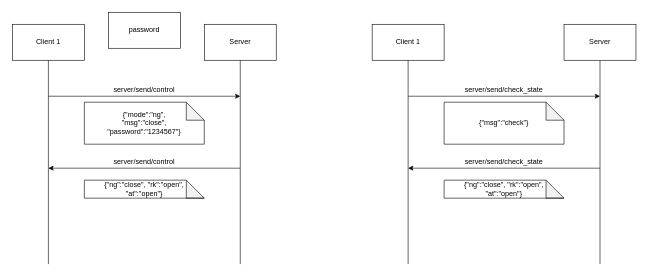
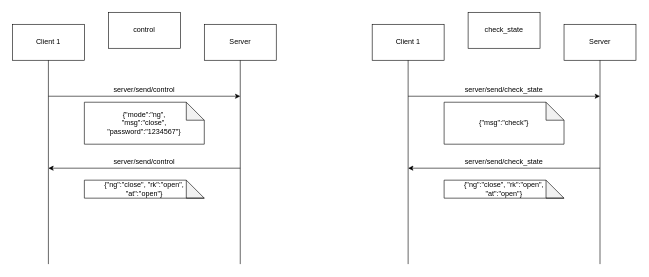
  <mxCell id="0" />
  <mxCell id="1" parent="0" />
  <mxCell id="2" value="Client 1" style="rounded=0;whiteSpace=wrap;html=1;" vertex="1" parent="1"><mxGeometry x="20" y="40" width="120" height="60" as="geometry" /></mxCell>
  <mxCell id="3" value="Server" style="rounded=0;whiteSpace=wrap;html=1;" vertex="1" parent="1"><mxGeometry x="340" y="40" width="120" height="60" as="geometry" /></mxCell>
  <mxCell id="4" value="" style="endArrow=none;html=1;entryX=0.5;entryY=1;entryDx=0;entryDy=0;" edge="1" parent="1" target="2"><mxGeometry width="50" height="50" relative="1" as="geometry"><mxPoint x="80" y="440" as="sourcePoint" /><mxPoint x="400" y="180" as="targetPoint" /></mxGeometry></mxCell>
  <mxCell id="5" value="" style="endArrow=none;html=1;entryX=0.5;entryY=1;entryDx=0;entryDy=0;" edge="1" parent="1" target="3"><mxGeometry width="50" height="50" relative="1" as="geometry"><mxPoint x="400" y="440" as="sourcePoint" /><mxPoint x="400" y="180" as="targetPoint" /></mxGeometry></mxCell>
  <mxCell id="6" value="" style="endArrow=classic;html=1;" edge="1" parent="1"><mxGeometry width="50" height="50" relative="1" as="geometry"><mxPoint x="80" y="160" as="sourcePoint" /><mxPoint x="400" y="160" as="targetPoint" /></mxGeometry></mxCell>
  <mxCell id="7" value="server/send/control" style="text;html=1;strokeColor=none;fillColor=none;align=center;verticalAlign=middle;whiteSpace=wrap;rounded=0;" vertex="1" parent="1"><mxGeometry x="115" y="140" width="250" height="20" as="geometry" /></mxCell>
  <mxCell id="8" value="{&quot;mode&quot;:&quot;ng&quot;,&lt;br&gt;&quot;msg&quot;:&quot;close&quot;,&lt;br&gt;&quot;password&quot;:&quot;1234567&quot;}" style="shape=note;whiteSpace=wrap;html=1;backgroundOutline=1;darkOpacity=0.05;" vertex="1" parent="1"><mxGeometry x="140" y="170" width="200" height="70" as="geometry" /></mxCell>
  <mxCell id="9" value="" style="endArrow=classic;html=1;" edge="1" parent="1"><mxGeometry width="50" height="50" relative="1" as="geometry"><mxPoint x="400" y="280" as="sourcePoint" /><mxPoint x="80" y="280" as="targetPoint" /></mxGeometry></mxCell>
  <mxCell id="10" value="server/send/control" style="text;html=1;strokeColor=none;fillColor=none;align=center;verticalAlign=middle;whiteSpace=wrap;rounded=0;" vertex="1" parent="1"><mxGeometry x="115" y="260" width="250" height="20" as="geometry" /></mxCell>
- <mxCell id="11" value="password" style="rounded=0;whiteSpace=wrap;html=1;" vertex="1" parent="1"><mxGeometry x="180" y="20" width="120" height="60" as="geometry" /></mxCell>
+ <mxCell id="11" value="control" style="rounded=0;whiteSpace=wrap;html=1;" vertex="1" parent="1"><mxGeometry x="180" y="20" width="120" height="60" as="geometry" /></mxCell>
  <mxCell id="12" value="{&quot;ng&quot;:&quot;close&quot;, &quot;rk&quot;:&quot;open&quot;, &lt;br&gt;&quot;at&quot;:&quot;open&quot;}" style="shape=note;whiteSpace=wrap;html=1;backgroundOutline=1;darkOpacity=0.05;" vertex="1" parent="1"><mxGeometry x="140" y="300" width="200" height="30" as="geometry" /></mxCell>
  <mxCell id="13" value="Client 1" style="rounded=0;whiteSpace=wrap;html=1;" vertex="1" parent="1"><mxGeometry x="620" y="40" width="120" height="60" as="geometry" /></mxCell>
  <mxCell id="14" value="Server" style="rounded=0;whiteSpace=wrap;html=1;" vertex="1" parent="1"><mxGeometry x="940" y="40" width="120" height="60" as="geometry" /></mxCell>
  <mxCell id="15" value="" style="endArrow=none;html=1;entryX=0.5;entryY=1;entryDx=0;entryDy=0;" edge="1" parent="1" target="13"><mxGeometry width="50" height="50" relative="1" as="geometry"><mxPoint x="680" y="440" as="sourcePoint" /><mxPoint x="1000" y="180" as="targetPoint" /></mxGeometry></mxCell>
  <mxCell id="16" value="" style="endArrow=none;html=1;entryX=0.5;entryY=1;entryDx=0;entryDy=0;" edge="1" parent="1" target="14"><mxGeometry width="50" height="50" relative="1" as="geometry"><mxPoint x="1000" y="440" as="sourcePoint" /><mxPoint x="1000" y="180" as="targetPoint" /></mxGeometry></mxCell>
  <mxCell id="17" value="" style="endArrow=classic;html=1;" edge="1" parent="1"><mxGeometry width="50" height="50" relative="1" as="geometry"><mxPoint x="680" y="160" as="sourcePoint" /><mxPoint x="1000" y="160" as="targetPoint" /></mxGeometry></mxCell>
  <mxCell id="18" value="server/send/check_state" style="text;html=1;strokeColor=none;fillColor=none;align=center;verticalAlign=middle;whiteSpace=wrap;rounded=0;" vertex="1" parent="1"><mxGeometry x="715" y="140" width="250" height="20" as="geometry" /></mxCell>
  <mxCell id="19" value="{&quot;msg&quot;:&quot;check&quot;}" style="shape=note;whiteSpace=wrap;html=1;backgroundOutline=1;darkOpacity=0.05;" vertex="1" parent="1"><mxGeometry x="740" y="170" width="200" height="70" as="geometry" /></mxCell>
  <mxCell id="20" value="" style="endArrow=classic;html=1;" edge="1" parent="1"><mxGeometry width="50" height="50" relative="1" as="geometry"><mxPoint x="1000" y="280" as="sourcePoint" /><mxPoint x="680" y="280" as="targetPoint" /></mxGeometry></mxCell>
  <mxCell id="21" value="server/send/check_state" style="text;html=1;strokeColor=none;fillColor=none;align=center;verticalAlign=middle;whiteSpace=wrap;rounded=0;" vertex="1" parent="1"><mxGeometry x="715" y="260" width="250" height="20" as="geometry" /></mxCell>
+ <mxCell id="22" value="check_state" style="rounded=0;whiteSpace=wrap;html=1;" vertex="1" parent="1"><mxGeometry x="780" y="20" width="120" height="60" as="geometry" /></mxCell>
  <mxCell id="23" value="{&quot;ng&quot;:&quot;close&quot;, &quot;rk&quot;:&quot;open&quot;, &lt;br&gt;&quot;at&quot;:&quot;open&quot;}" style="shape=note;whiteSpace=wrap;html=1;backgroundOutline=1;darkOpacity=0.05;" vertex="1" parent="1"><mxGeometry x="740" y="300" width="200" height="30" as="geometry" /></mxCell>
